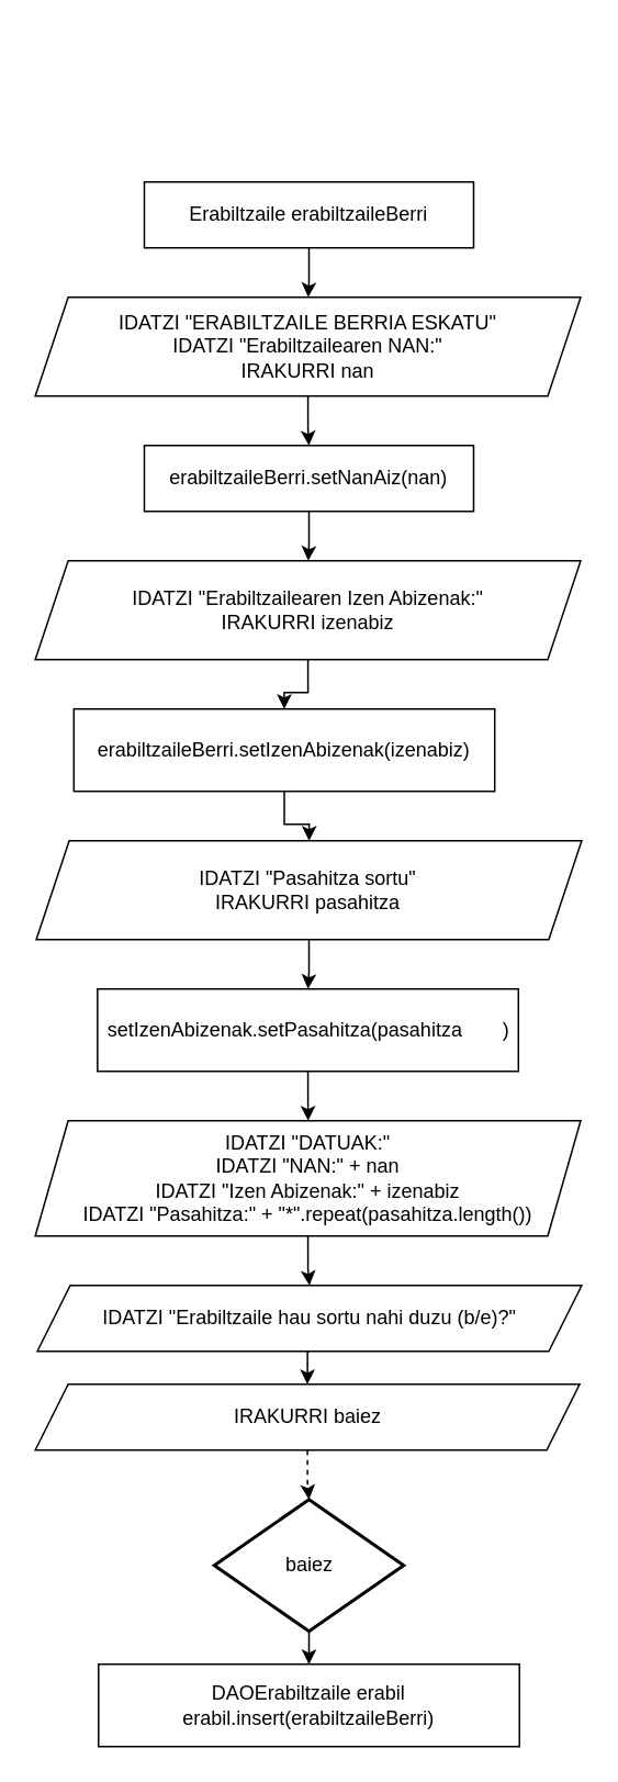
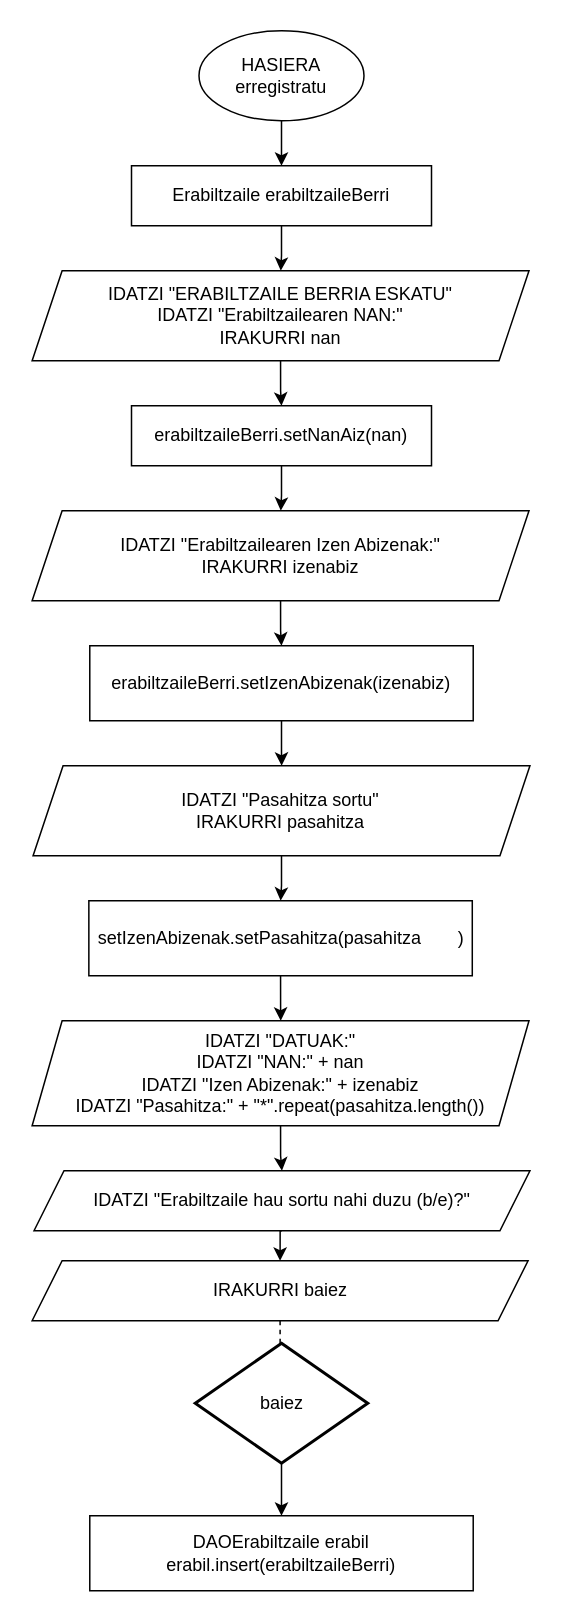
  <mxCell id="0" />
  <mxCell id="1" parent="0" />
+ <mxCell id="2" style="edgeStyle=orthogonalEdgeStyle;rounded=0;orthogonalLoop=1;jettySize=auto;html=1;exitX=0.5;exitY=1;exitDx=0;exitDy=0;" edge="1" parent="1" source="3" target="5"><mxGeometry relative="1" as="geometry" /></mxCell>
+ <mxCell id="3" value="HASIERA erregistratu" style="ellipse;whiteSpace=wrap;html=1;" vertex="1" parent="1"><mxGeometry x="132" y="20" width="110" height="60" as="geometry" /></mxCell>
  <mxCell id="4" style="edgeStyle=orthogonalEdgeStyle;rounded=0;orthogonalLoop=1;jettySize=auto;html=1;exitX=0.5;exitY=1;exitDx=0;exitDy=0;" edge="1" parent="1" source="5" target="7"><mxGeometry relative="1" as="geometry" /></mxCell>
  <mxCell id="5" value="Erabiltzaile erabiltzaileBerri" style="rounded=0;whiteSpace=wrap;html=1;" vertex="1" parent="1"><mxGeometry x="87" y="110" width="200" height="40" as="geometry" /></mxCell>
  <mxCell id="6" style="edgeStyle=orthogonalEdgeStyle;rounded=0;orthogonalLoop=1;jettySize=auto;html=1;exitX=0.5;exitY=1;exitDx=0;exitDy=0;" edge="1" parent="1" source="7" target="9"><mxGeometry relative="1" as="geometry" /></mxCell>
  <mxCell id="7" value="IDATZI &quot;ERABILTZAILE BERRIA ESKATU&quot;&lt;br&gt;IDATZI &quot;Erabiltzailearen NAN:&quot;&lt;br&gt;IRAKURRI nan" style="shape=parallelogram;perimeter=parallelogramPerimeter;whiteSpace=wrap;html=1;fixedSize=1;" vertex="1" parent="1"><mxGeometry x="20.75" y="180" width="331.25" height="60" as="geometry" /></mxCell>
  <mxCell id="8" style="edgeStyle=orthogonalEdgeStyle;rounded=0;orthogonalLoop=1;jettySize=auto;html=1;exitX=0.5;exitY=1;exitDx=0;exitDy=0;" edge="1" parent="1" source="9" target="11"><mxGeometry relative="1" as="geometry" /></mxCell>
  <mxCell id="9" value="erabiltzaileBerri.setNanAiz(nan)" style="rounded=0;whiteSpace=wrap;html=1;" vertex="1" parent="1"><mxGeometry x="87" y="270" width="200" height="40" as="geometry" /></mxCell>
  <mxCell id="10" style="edgeStyle=orthogonalEdgeStyle;rounded=0;orthogonalLoop=1;jettySize=auto;html=1;exitX=0.5;exitY=1;exitDx=0;exitDy=0;" edge="1" parent="1" source="11" target="13"><mxGeometry relative="1" as="geometry" /></mxCell>
  <mxCell id="11" value="IDATZI &quot;Erabiltzailearen Izen Abizenak:&quot;&lt;br&gt;IRAKURRI izenabiz" style="shape=parallelogram;perimeter=parallelogramPerimeter;whiteSpace=wrap;html=1;fixedSize=1;" vertex="1" parent="1"><mxGeometry x="20.75" y="340" width="331.25" height="60" as="geometry" /></mxCell>
  <mxCell id="12" style="edgeStyle=orthogonalEdgeStyle;rounded=0;orthogonalLoop=1;jettySize=auto;html=1;exitX=0.5;exitY=1;exitDx=0;exitDy=0;" edge="1" parent="1" source="13" target="15"><mxGeometry relative="1" as="geometry" /></mxCell>
- <mxCell id="13" value="erabiltzaileBerri.setIzenAbizenak(izenabiz)" style="rounded=0;whiteSpace=wrap;html=1;" vertex="1" parent="1"><mxGeometry x="44.19" y="430" width="255.62" height="50" as="geometry" /></mxCell>
+ <mxCell id="13" value="erabiltzaileBerri.setIzenAbizenak(izenabiz)" style="rounded=0;whiteSpace=wrap;html=1;" vertex="1" parent="1"><mxGeometry x="59.19" y="430" width="255.62" height="50" as="geometry" /></mxCell>
  <mxCell id="14" style="edgeStyle=orthogonalEdgeStyle;rounded=0;orthogonalLoop=1;jettySize=auto;html=1;exitX=0.5;exitY=1;exitDx=0;exitDy=0;" edge="1" parent="1" source="15" target="17"><mxGeometry relative="1" as="geometry" /></mxCell>
  <mxCell id="15" value="IDATZI &quot;Pasahitza sortu&quot;&lt;br&gt;IRAKURRI pasahitza" style="shape=parallelogram;perimeter=parallelogramPerimeter;whiteSpace=wrap;html=1;fixedSize=1;" vertex="1" parent="1"><mxGeometry x="21.38" y="510" width="331.25" height="60" as="geometry" /></mxCell>
  <mxCell id="16" style="edgeStyle=orthogonalEdgeStyle;rounded=0;orthogonalLoop=1;jettySize=auto;html=1;exitX=0.5;exitY=1;exitDx=0;exitDy=0;" edge="1" parent="1" source="17" target="19"><mxGeometry relative="1" as="geometry" /></mxCell>
  <mxCell id="17" value="setIzenAbizenak.setPasahitza(pasahitza&lt;span style=&quot;white-space: pre&quot;&gt;&#09;&lt;/span&gt;)" style="rounded=0;whiteSpace=wrap;html=1;" vertex="1" parent="1"><mxGeometry x="58.57" y="600" width="255.62" height="50" as="geometry" /></mxCell>
  <mxCell id="18" style="edgeStyle=orthogonalEdgeStyle;rounded=0;orthogonalLoop=1;jettySize=auto;html=1;exitX=0.5;exitY=1;exitDx=0;exitDy=0;" edge="1" parent="1" source="19" target="21"><mxGeometry relative="1" as="geometry" /></mxCell>
  <mxCell id="19" value="IDATZI &quot;DATUAK:&quot;&lt;br&gt;IDATZI &quot;NAN:&quot; + nan&lt;br&gt;IDATZI &quot;Izen Abizenak:&quot; + izenabiz&lt;br&gt;IDATZI &quot;Pasahitza:&quot; + &quot;*&quot;.repeat(pasahitza.length())" style="shape=parallelogram;perimeter=parallelogramPerimeter;whiteSpace=wrap;html=1;fixedSize=1;" vertex="1" parent="1"><mxGeometry x="20.75" y="680" width="331.25" height="70" as="geometry" /></mxCell>
  <mxCell id="20" style="edgeStyle=orthogonalEdgeStyle;rounded=0;orthogonalLoop=1;jettySize=auto;html=1;exitX=0.5;exitY=1;exitDx=0;exitDy=0;entryX=0.5;entryY=0;entryDx=0;entryDy=0;" edge="1" parent="1" source="21" target="23"><mxGeometry relative="1" as="geometry" /></mxCell>
  <mxCell id="21" value="IDATZI &quot;Erabiltzaile hau sortu nahi duzu (b/e)?&quot;" style="shape=parallelogram;perimeter=parallelogramPerimeter;whiteSpace=wrap;html=1;fixedSize=1;" vertex="1" parent="1"><mxGeometry x="22.01" y="780" width="330.62" height="40" as="geometry" /></mxCell>
  <mxCell id="22" style="edgeStyle=orthogonalEdgeStyle;rounded=0;orthogonalLoop=1;jettySize=auto;html=1;exitX=0.5;exitY=1;exitDx=0;exitDy=0;dashed=1;" edge="1" parent="1" source="23" target="25"><mxGeometry relative="1" as="geometry" /></mxCell>
  <mxCell id="23" value="IRAKURRI baiez" style="shape=parallelogram;perimeter=parallelogramPerimeter;whiteSpace=wrap;html=1;fixedSize=1;" vertex="1" parent="1"><mxGeometry x="20.75" y="840" width="330.62" height="40" as="geometry" /></mxCell>
  <mxCell id="24" style="edgeStyle=orthogonalEdgeStyle;rounded=0;orthogonalLoop=1;jettySize=auto;html=1;exitX=0.5;exitY=1;exitDx=0;exitDy=0;exitPerimeter=0;" edge="1" parent="1" source="25" target="26"><mxGeometry relative="1" as="geometry" /></mxCell>
- <mxCell id="25" value="baiez" style="strokeWidth=2;html=1;shape=mxgraph.flowchart.decision;whiteSpace=wrap;" vertex="1" parent="1"><mxGeometry x="129.5" y="910" width="115" height="80" as="geometry" /></mxCell>
+ <mxCell id="25" value="baiez" style="strokeWidth=2;html=1;shape=mxgraph.flowchart.decision;whiteSpace=wrap;" vertex="1" parent="1"><mxGeometry x="129.5" y="895" width="115" height="80" as="geometry" /></mxCell>
  <mxCell id="26" value="DAOErabiltzaile erabil&lt;br&gt;erabil.insert(erabiltzaileBerri)" style="rounded=0;whiteSpace=wrap;html=1;" vertex="1" parent="1"><mxGeometry x="59.19" y="1010" width="255.62" height="50" as="geometry" /></mxCell>
